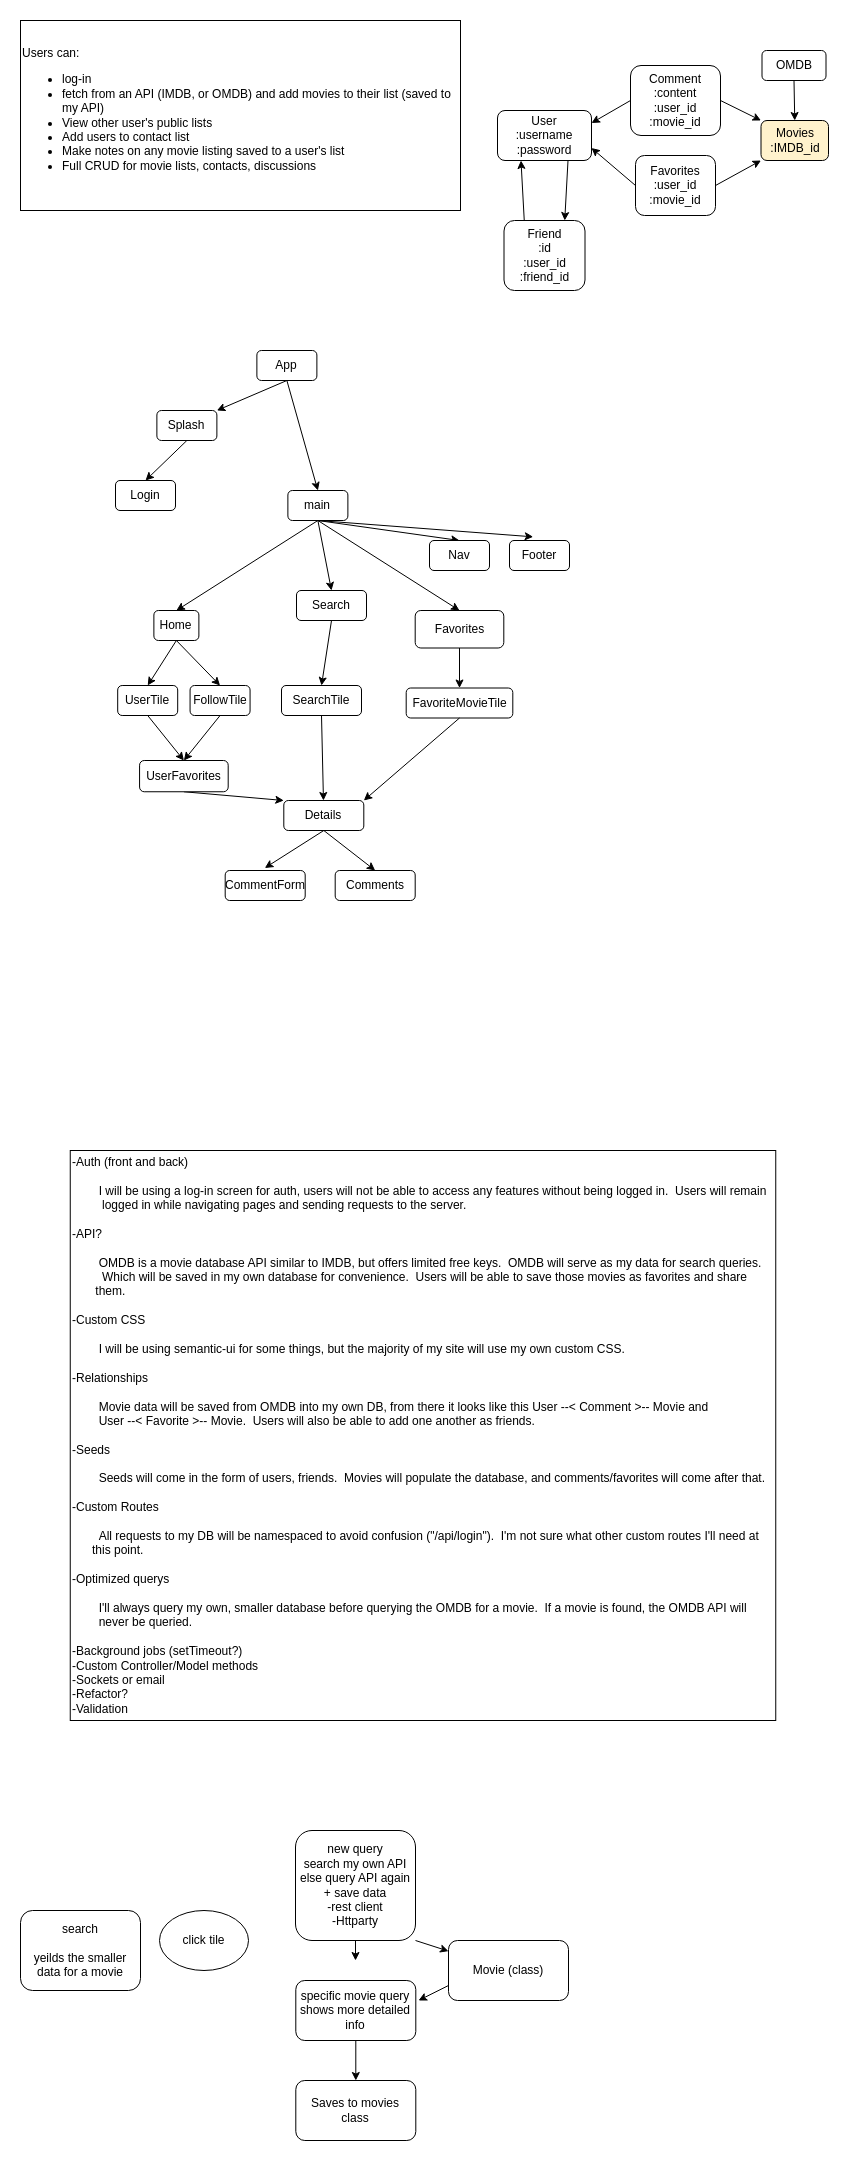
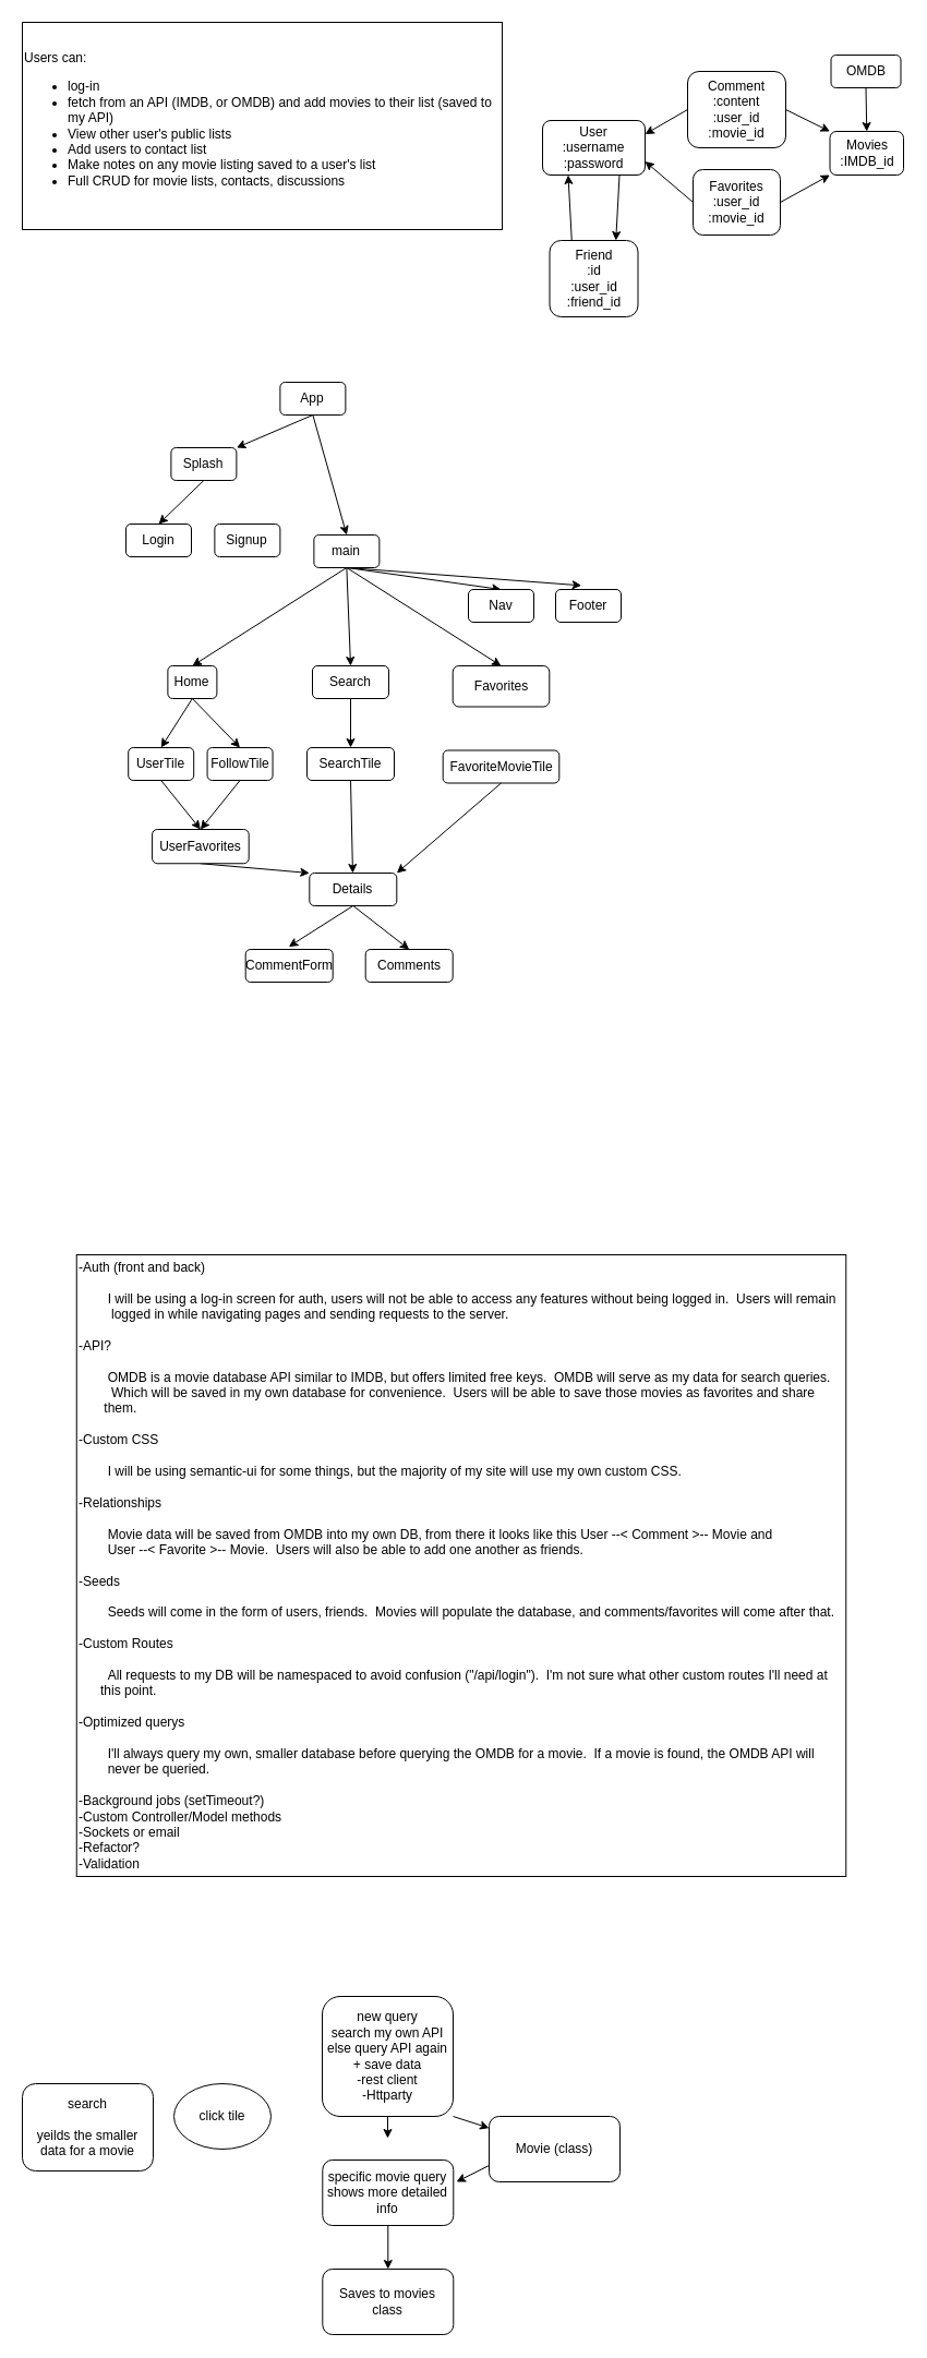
  <mxCell id="0" />
  <mxCell id="1" parent="0" />
  <mxCell id="2" value="&lt;div&gt;Users can:&lt;/div&gt;&lt;div&gt;&lt;ul&gt;&lt;li&gt;log-in&lt;/li&gt;&lt;li&gt;fetch from an API (IMDB, or OMDB) and add movies to their list (saved to my API)&lt;/li&gt;&lt;li&gt;View other user's public lists&lt;/li&gt;&lt;li&gt;Add users to contact list&lt;/li&gt;&lt;li&gt;Make notes on any movie listing saved to a user's list&lt;/li&gt;&lt;li&gt;Full CRUD for movie lists, contacts, discussions&lt;/li&gt;&lt;/ul&gt;&lt;/div&gt;&lt;div style=&quot;text-align: justify&quot;&gt;&lt;/div&gt;" style="rounded=0;whiteSpace=wrap;html=1;align=left;" parent="1" vertex="1"><mxGeometry x="20" y="20" width="440" height="190" as="geometry" /></mxCell>
  <mxCell id="3" style="edgeStyle=none;html=1;exitX=0.75;exitY=1;exitDx=0;exitDy=0;entryX=0.75;entryY=0;entryDx=0;entryDy=0;" parent="1" source="4" target="7" edge="1"><mxGeometry relative="1" as="geometry" /></mxCell>
  <mxCell id="4" value="User&lt;br&gt;:username&lt;br&gt;:password&lt;br&gt;" style="rounded=1;whiteSpace=wrap;html=1;" parent="1" vertex="1"><mxGeometry x="497" y="110" width="94" height="50" as="geometry" /></mxCell>
- <mxCell id="5" value="Movies&lt;br&gt;:IMDB_id" style="rounded=1;whiteSpace=wrap;html=1;fillColor=#fff2cc;" parent="1" vertex="1"><mxGeometry x="760.5" y="120" width="67.5" height="40" as="geometry" /></mxCell>
+ <mxCell id="5" value="Movies&lt;br&gt;:IMDB_id" style="rounded=1;whiteSpace=wrap;html=1;" parent="1" vertex="1"><mxGeometry x="760.5" y="120" width="67.5" height="40" as="geometry" /></mxCell>
  <mxCell id="6" style="edgeStyle=none;html=1;exitX=0.25;exitY=0;exitDx=0;exitDy=0;entryX=0.25;entryY=1;entryDx=0;entryDy=0;" parent="1" source="7" target="4" edge="1"><mxGeometry relative="1" as="geometry"><mxPoint x="543.62" y="200" as="targetPoint" /></mxGeometry></mxCell>
  <mxCell id="7" value="Friend&lt;br&gt;:id&lt;br&gt;:user_id&lt;br&gt;:friend_id" style="rounded=1;whiteSpace=wrap;html=1;" parent="1" vertex="1"><mxGeometry x="503.5" y="220" width="81" height="70" as="geometry" /></mxCell>
  <mxCell id="8" style="edgeStyle=none;html=1;exitX=0;exitY=0.5;exitDx=0;exitDy=0;entryX=1;entryY=0.25;entryDx=0;entryDy=0;" parent="1" source="10" target="4" edge="1"><mxGeometry relative="1" as="geometry"><mxPoint x="474.26" y="190" as="targetPoint" /></mxGeometry></mxCell>
  <mxCell id="9" style="edgeStyle=none;html=1;exitX=1;exitY=0.5;exitDx=0;exitDy=0;entryX=0;entryY=0;entryDx=0;entryDy=0;" parent="1" source="10" target="5" edge="1"><mxGeometry relative="1" as="geometry"><mxPoint x="807.88" y="110" as="targetPoint" /></mxGeometry></mxCell>
  <mxCell id="10" value="Comment&lt;br&gt;:content&lt;br&gt;:user_id&lt;br&gt;:movie_id" style="rounded=1;whiteSpace=wrap;html=1;" parent="1" vertex="1"><mxGeometry x="630" y="65" width="90" height="70" as="geometry" /></mxCell>
  <mxCell id="11" style="edgeStyle=none;html=1;exitX=0.5;exitY=1;exitDx=0;exitDy=0;entryX=1;entryY=0;entryDx=0;entryDy=0;fontSize=12;" parent="1" source="16" target="18" edge="1"><mxGeometry relative="1" as="geometry" /></mxCell>
  <mxCell id="12" style="edgeStyle=none;html=1;exitX=0.5;exitY=1;exitDx=0;exitDy=0;entryX=0.5;entryY=0;entryDx=0;entryDy=0;fontSize=12;" parent="1" source="31" target="23" edge="1"><mxGeometry relative="1" as="geometry" /></mxCell>
  <mxCell id="13" style="edgeStyle=none;html=1;exitX=0.5;exitY=1;exitDx=0;exitDy=0;entryX=0.5;entryY=0;entryDx=0;entryDy=0;fontSize=12;startArrow=none;" parent="1" source="31" target="22" edge="1"><mxGeometry relative="1" as="geometry" /></mxCell>
  <mxCell id="14" style="edgeStyle=none;html=1;exitX=0.5;exitY=1;exitDx=0;exitDy=0;fontSize=12;entryX=0.5;entryY=0;entryDx=0;entryDy=0;" parent="1" source="31" target="25" edge="1"><mxGeometry relative="1" as="geometry"><mxPoint x="402.38" y="500" as="targetPoint" /></mxGeometry></mxCell>
  <mxCell id="15" style="edgeStyle=none;html=1;exitX=0.5;exitY=1;exitDx=0;exitDy=0;entryX=0.5;entryY=0;entryDx=0;entryDy=0;" parent="1" source="16" target="31" edge="1"><mxGeometry relative="1" as="geometry" /></mxCell>
  <mxCell id="16" value="App" style="rounded=1;whiteSpace=wrap;html=1;fontSize=12;" parent="1" vertex="1"><mxGeometry x="256.38" y="350" width="60" height="30" as="geometry" /></mxCell>
  <mxCell id="17" style="edgeStyle=none;html=1;exitX=0.5;exitY=1;exitDx=0;exitDy=0;entryX=0.5;entryY=0;entryDx=0;entryDy=0;fontSize=12;" parent="1" source="18" target="20" edge="1"><mxGeometry relative="1" as="geometry" /></mxCell>
  <mxCell id="18" value="Splash" style="rounded=1;whiteSpace=wrap;html=1;fontSize=12;" parent="1" vertex="1"><mxGeometry x="156.38" y="410" width="60" height="30" as="geometry" /></mxCell>
+ <mxCell id="19" value="Signup" style="rounded=1;whiteSpace=wrap;html=1;fontSize=12;" parent="1" vertex="1"><mxGeometry x="196.38" y="480" width="60" height="30" as="geometry" /></mxCell>
  <mxCell id="20" value="Login" style="rounded=1;whiteSpace=wrap;html=1;fontSize=12;" parent="1" vertex="1"><mxGeometry x="115" y="480" width="60" height="30" as="geometry" /></mxCell>
  <mxCell id="21" style="edgeStyle=none;html=1;exitX=0.5;exitY=1;exitDx=0;exitDy=0;entryX=0.5;entryY=0;entryDx=0;entryDy=0;" parent="1" source="22" target="34" edge="1"><mxGeometry relative="1" as="geometry" /></mxCell>
- <mxCell id="22" value="Search" style="rounded=1;whiteSpace=wrap;html=1;fontSize=12;" parent="1" vertex="1"><mxGeometry x="296" y="590" width="70" height="30" as="geometry" /></mxCell>
+ <mxCell id="22" value="Search" style="rounded=1;whiteSpace=wrap;html=1;fontSize=12;" parent="1" vertex="1"><mxGeometry x="286" y="610" width="70" height="30" as="geometry" /></mxCell>
  <mxCell id="23" value="Nav" style="rounded=1;whiteSpace=wrap;html=1;fontSize=12;" parent="1" vertex="1"><mxGeometry x="429" y="540" width="60" height="30" as="geometry" /></mxCell>
- <mxCell id="24" style="edgeStyle=none;html=1;exitX=0.5;exitY=1;exitDx=0;exitDy=0;entryX=0.5;entryY=0;entryDx=0;entryDy=0;" parent="1" source="25" target="32" edge="1"><mxGeometry relative="1" as="geometry" /></mxCell>
  <mxCell id="25" value="Favorites" style="rounded=1;whiteSpace=wrap;html=1;fontSize=12;" parent="1" vertex="1"><mxGeometry x="414.69" y="610" width="88.62" height="37.5" as="geometry" /></mxCell>
  <mxCell id="26" style="edgeStyle=none;html=1;exitX=1;exitY=0.5;exitDx=0;exitDy=0;entryX=0;entryY=1;entryDx=0;entryDy=0;" parent="1" source="28" target="5" edge="1"><mxGeometry relative="1" as="geometry"><mxPoint x="807.88" y="140" as="targetPoint" /></mxGeometry></mxCell>
  <mxCell id="27" style="edgeStyle=none;html=1;exitX=0;exitY=0.5;exitDx=0;exitDy=0;entryX=1;entryY=0.75;entryDx=0;entryDy=0;" parent="1" source="28" target="4" edge="1"><mxGeometry relative="1" as="geometry" /></mxCell>
  <mxCell id="28" value="Favorites&lt;br&gt;:user_id&lt;br&gt;:movie_id" style="rounded=1;whiteSpace=wrap;html=1;" parent="1" vertex="1"><mxGeometry x="635" y="155" width="80" height="60" as="geometry" /></mxCell>
  <mxCell id="29" style="edgeStyle=none;html=1;exitX=0.5;exitY=1;exitDx=0;exitDy=0;entryX=0.395;entryY=-0.122;entryDx=0;entryDy=0;entryPerimeter=0;" parent="1" source="31" target="52" edge="1"><mxGeometry relative="1" as="geometry" /></mxCell>
  <mxCell id="30" style="edgeStyle=none;html=1;exitX=0.5;exitY=1;exitDx=0;exitDy=0;entryX=0.5;entryY=0;entryDx=0;entryDy=0;" parent="1" source="31" target="57" edge="1"><mxGeometry relative="1" as="geometry" /></mxCell>
  <mxCell id="31" value="main" style="rounded=1;whiteSpace=wrap;html=1;" parent="1" vertex="1"><mxGeometry x="287.38" y="490" width="60" height="30" as="geometry" /></mxCell>
  <mxCell id="32" value="FavoriteMovieTile" style="rounded=1;whiteSpace=wrap;html=1;" parent="1" vertex="1"><mxGeometry x="405.69" y="687.5" width="106.62" height="30" as="geometry" /></mxCell>
  <mxCell id="33" style="edgeStyle=none;html=1;exitX=0.5;exitY=1;exitDx=0;exitDy=0;entryX=1;entryY=0;entryDx=0;entryDy=0;" parent="1" source="32" target="38" edge="1"><mxGeometry relative="1" as="geometry"><mxPoint x="459" y="767.5" as="targetPoint" /></mxGeometry></mxCell>
  <mxCell id="34" value="SearchTile" style="rounded=1;whiteSpace=wrap;html=1;" parent="1" vertex="1"><mxGeometry x="281" y="685" width="80" height="30" as="geometry" /></mxCell>
  <mxCell id="35" style="edgeStyle=none;html=1;exitX=0.5;exitY=1;exitDx=0;exitDy=0;" parent="1" source="34" target="38" edge="1"><mxGeometry relative="1" as="geometry" /></mxCell>
  <mxCell id="36" style="edgeStyle=none;html=1;exitX=0.5;exitY=1;exitDx=0;exitDy=0;" parent="1" source="38" edge="1"><mxGeometry relative="1" as="geometry"><mxPoint x="264.31" y="867.5" as="targetPoint" /></mxGeometry></mxCell>
  <mxCell id="37" style="edgeStyle=none;html=1;exitX=0.5;exitY=1;exitDx=0;exitDy=0;entryX=0.5;entryY=0;entryDx=0;entryDy=0;" parent="1" source="38" target="54" edge="1"><mxGeometry relative="1" as="geometry" /></mxCell>
  <mxCell id="38" value="Details" style="rounded=1;whiteSpace=wrap;html=1;" parent="1" vertex="1"><mxGeometry x="283.31" y="800" width="80" height="30" as="geometry" /></mxCell>
  <mxCell id="39" style="edgeStyle=none;html=1;exitX=0.5;exitY=1;exitDx=0;exitDy=0;entryX=0.5;entryY=0;entryDx=0;entryDy=0;" parent="1" source="40" target="5" edge="1"><mxGeometry relative="1" as="geometry" /></mxCell>
  <mxCell id="40" value="OMDB" style="rounded=1;whiteSpace=wrap;html=1;" parent="1" vertex="1"><mxGeometry x="761.5" y="50" width="64" height="30" as="geometry" /></mxCell>
  <mxCell id="41" value="&lt;font style=&quot;font-size: 12px&quot;&gt;&lt;span style=&quot;font-size: 12px&quot;&gt;-Auth (front and back)&lt;br&gt;&lt;span&gt;&#09;&lt;/span&gt;&lt;br&gt;&lt;span&gt;&#09;&lt;/span&gt;&lt;span style=&quot;white-space: pre&quot;&gt;&#09;&lt;/span&gt;I will be using a log-in screen for auth, users will not be able to access any features without being logged in.&amp;nbsp; Users will remain &lt;span style=&quot;white-space: pre&quot;&gt;&#09;&lt;/span&gt;&lt;span&gt;&#09;&lt;/span&gt;logged in while navigating pages and sending requests to the server.&lt;br&gt;&lt;br&gt;-API?&lt;br&gt;&lt;br&gt;&lt;span&gt;&#09;&lt;/span&gt;&lt;span style=&quot;white-space: pre&quot;&gt;&#09;&lt;/span&gt;OMDB is a movie database API similar to IMDB, but offers limited free keys.&amp;nbsp; OMDB will serve as my data for search queries.&amp;nbsp; &lt;span style=&quot;white-space: pre&quot;&gt;&#09;&lt;/span&gt;&lt;span&gt;&#09;&lt;/span&gt;Which will be saved in my own database for convenience.&amp;nbsp; Users will be able to save those movies as favorites and share &lt;span style=&quot;white-space: pre&quot;&gt;&#09;&lt;/span&gt;&lt;span&gt;&amp;nbsp; &amp;nbsp; &amp;nbsp; &amp;nbsp; &amp;nbsp; &amp;nbsp;&lt;/span&gt;them.&lt;br&gt;&lt;br&gt;-Custom CSS&lt;br&gt;&lt;br&gt;&lt;span&gt;&#09;&lt;/span&gt;&lt;span style=&quot;white-space: pre&quot;&gt;&#09;&lt;/span&gt;I will be using semantic-ui for some things, but the majority of my site will use my own custom CSS.&lt;br&gt;&lt;/span&gt;&lt;br&gt;-Relationships&lt;br&gt;&lt;br&gt;&lt;span style=&quot;white-space: pre&quot;&gt;&#09;&lt;/span&gt;Movie data will be saved from OMDB into my own DB, from there it looks like this User --&amp;lt; Comment &amp;gt;-- Movie and &lt;br&gt;&lt;span&gt;&#09;&lt;/span&gt;&lt;span style=&quot;white-space: pre&quot;&gt;&#09;&lt;/span&gt;User --&amp;lt; Favorite &amp;gt;-- Movie.&amp;nbsp; Users will also be able to add one another as friends.&lt;br&gt;&lt;br&gt;-Seeds&lt;br&gt;&lt;br&gt;&lt;span&gt;&#09;&lt;/span&gt;&lt;span style=&quot;white-space: pre&quot;&gt;&#09;&lt;/span&gt;Seeds will come in the form of users, friends.&amp;nbsp; Movies will populate the database, and comments/favorites will come after that.&lt;br&gt;&lt;br&gt;-Custom Routes&lt;br&gt;&lt;br&gt;&lt;span&gt;&#09;&lt;/span&gt;&lt;span style=&quot;white-space: pre&quot;&gt;&#09;&lt;/span&gt;All requests to my DB will be namespaced to avoid confusion (&quot;/api/login&quot;).&amp;nbsp; I'm not sure what other custom routes I'll need at &lt;span style=&quot;white-space: pre&quot;&gt;&#09;&lt;/span&gt;&lt;span&gt;&amp;nbsp; &amp;nbsp; &amp;nbsp; &amp;nbsp; &amp;nbsp;&amp;nbsp;&lt;/span&gt;this point.&lt;br&gt;&lt;br&gt;-Optimized querys&lt;br&gt;&lt;br&gt;&lt;span style=&quot;white-space: pre&quot;&gt;&#09;&lt;/span&gt;I'll always query my own, smaller database before querying the OMDB for a movie.&amp;nbsp; If a movie is found, the OMDB API will&amp;nbsp; &amp;nbsp; &amp;nbsp; &amp;nbsp; &amp;nbsp; &amp;nbsp; &amp;nbsp; &amp;nbsp;&lt;span&gt;&amp;nbsp;&lt;/span&gt;never be queried.&lt;br&gt;&lt;br&gt;-Background jobs (setTimeout?)&lt;br&gt;-Custom Controller/Model methods&lt;br&gt;-Sockets or email&lt;br&gt;-Refactor?&lt;br&gt;-Validation&lt;br&gt;&lt;/font&gt;" style="rounded=0;whiteSpace=wrap;html=1;align=left;" parent="1" vertex="1"><mxGeometry x="69.75" y="1150" width="705.5" height="570" as="geometry" /></mxCell>
  <mxCell id="42" value="search&lt;br&gt;&lt;br&gt;yeilds the smaller data for a movie" style="rounded=1;whiteSpace=wrap;html=1;" parent="1" vertex="1"><mxGeometry x="20" y="1910" width="120" height="80" as="geometry" /></mxCell>
  <mxCell id="43" style="edgeStyle=none;html=1;exitX=0.5;exitY=1;exitDx=0;exitDy=0;entryX=0.5;entryY=0;entryDx=0;entryDy=0;" parent="1" source="44" target="45" edge="1"><mxGeometry relative="1" as="geometry"><mxPoint x="261.93" y="2060" as="targetPoint" /></mxGeometry></mxCell>
  <mxCell id="44" value="specific movie query&lt;br&gt;shows more detailed info" style="rounded=1;whiteSpace=wrap;html=1;" parent="1" vertex="1"><mxGeometry x="295.31" y="1980" width="120" height="60" as="geometry" /></mxCell>
  <mxCell id="45" value="Saves to movies class" style="rounded=1;whiteSpace=wrap;html=1;" parent="1" vertex="1"><mxGeometry x="295.31" y="2080" width="120" height="60" as="geometry" /></mxCell>
  <mxCell id="46" value="click tile" style="ellipse;whiteSpace=wrap;html=1;" parent="1" vertex="1"><mxGeometry x="159" y="1910" width="89" height="60" as="geometry" /></mxCell>
  <mxCell id="47" style="edgeStyle=none;html=1;exitX=0.5;exitY=1;exitDx=0;exitDy=0;" parent="1" source="49" edge="1"><mxGeometry relative="1" as="geometry"><mxPoint x="355" y="1960" as="targetPoint" /></mxGeometry></mxCell>
  <mxCell id="48" style="edgeStyle=none;html=1;exitX=1;exitY=1;exitDx=0;exitDy=0;" parent="1" source="49" target="51" edge="1"><mxGeometry relative="1" as="geometry"><mxPoint x="508" y="1970" as="targetPoint" /></mxGeometry></mxCell>
  <mxCell id="49" value="new query&lt;br&gt;search my own API&lt;br&gt;else query API again&lt;br&gt;+ save data&lt;br&gt;-rest client&lt;br&gt;-Httparty" style="rounded=1;whiteSpace=wrap;html=1;" parent="1" vertex="1"><mxGeometry x="295" y="1830" width="120" height="110" as="geometry" /></mxCell>
  <mxCell id="50" style="edgeStyle=none;html=1;exitX=0;exitY=0.75;exitDx=0;exitDy=0;" parent="1" source="51" edge="1"><mxGeometry relative="1" as="geometry"><mxPoint x="418" y="2000" as="targetPoint" /></mxGeometry></mxCell>
  <mxCell id="51" value="Movie (class)" style="rounded=1;whiteSpace=wrap;html=1;" parent="1" vertex="1"><mxGeometry x="448" y="1940" width="120" height="60" as="geometry" /></mxCell>
  <mxCell id="52" value="Footer" style="rounded=1;whiteSpace=wrap;html=1;fontSize=12;" parent="1" vertex="1"><mxGeometry x="509" y="540" width="60" height="30" as="geometry" /></mxCell>
  <mxCell id="53" value="CommentForm" style="rounded=1;whiteSpace=wrap;html=1;" parent="1" vertex="1"><mxGeometry x="224.69" y="870" width="80" height="30" as="geometry" /></mxCell>
  <mxCell id="54" value="Comments" style="rounded=1;whiteSpace=wrap;html=1;" parent="1" vertex="1"><mxGeometry x="334.69" y="870" width="80" height="30" as="geometry" /></mxCell>
  <mxCell id="55" style="edgeStyle=none;html=1;exitX=0.5;exitY=1;exitDx=0;exitDy=0;entryX=0.5;entryY=0;entryDx=0;entryDy=0;" parent="1" source="57" target="59" edge="1"><mxGeometry relative="1" as="geometry" /></mxCell>
  <mxCell id="56" style="edgeStyle=none;html=1;entryX=0.5;entryY=0;entryDx=0;entryDy=0;exitX=0.5;exitY=1;exitDx=0;exitDy=0;" parent="1" source="57" target="61" edge="1"><mxGeometry relative="1" as="geometry" /></mxCell>
  <mxCell id="57" value="Home" style="rounded=1;whiteSpace=wrap;html=1;" parent="1" vertex="1"><mxGeometry x="153.38" y="610" width="45" height="30" as="geometry" /></mxCell>
  <mxCell id="58" style="edgeStyle=none;html=1;exitX=0.5;exitY=1;exitDx=0;exitDy=0;entryX=0.5;entryY=0;entryDx=0;entryDy=0;" parent="1" source="59" target="63" edge="1"><mxGeometry relative="1" as="geometry" /></mxCell>
  <mxCell id="59" value="UserTile" style="rounded=1;whiteSpace=wrap;html=1;" parent="1" vertex="1"><mxGeometry x="117.19" y="685" width="60" height="30" as="geometry" /></mxCell>
  <mxCell id="60" style="edgeStyle=none;html=1;exitX=0.5;exitY=1;exitDx=0;exitDy=0;entryX=0.5;entryY=0;entryDx=0;entryDy=0;" parent="1" source="61" target="63" edge="1"><mxGeometry relative="1" as="geometry" /></mxCell>
  <mxCell id="61" value="FollowTile" style="rounded=1;whiteSpace=wrap;html=1;" parent="1" vertex="1"><mxGeometry x="189.57" y="685" width="60" height="30" as="geometry" /></mxCell>
  <mxCell id="62" style="edgeStyle=none;html=1;exitX=0.5;exitY=1;exitDx=0;exitDy=0;entryX=0;entryY=0;entryDx=0;entryDy=0;" edge="1" parent="1" source="63" target="38"><mxGeometry relative="1" as="geometry"><mxPoint x="278" y="760" as="targetPoint" /></mxGeometry></mxCell>
  <mxCell id="63" value="UserFavorites" style="rounded=1;whiteSpace=wrap;html=1;fontSize=12;" parent="1" vertex="1"><mxGeometry x="139.07" y="760" width="88.62" height="31.25" as="geometry" /></mxCell>
